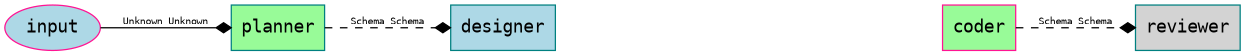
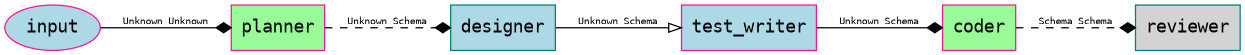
  digraph {
    fontname="DejaVu Sans Mono"
    rankdir=LR
    node [color=deeppink fillcolor=lightblue fontname="DejaVu Sans Mono" shape=box style=filled]
    edge [arrowhead=diamond fontname="DejaVu Sans Mono" fontsize=8 style=solid]
    coder [fillcolor=palegreen]
    reviewer [color=teal fillcolor=lightgrey]
+   test_writer
    designer [color=teal]
-   planner [color=teal fillcolor=palegreen]
+   planner [fillcolor=palegreen]
    input [shape=ellipse]
    coder -> reviewer [label="Schema Schema" style=dashed]
-   planner -> designer [label="Schema Schema" style=dashed]
+   test_writer -> coder [label="Unknown Schema"]
+   designer -> test_writer [arrowhead=onormal label="Unknown Schema"]
+   planner -> designer [label="Unknown Schema" style=dashed]
    input -> planner [label="Unknown Unknown"]
  }
